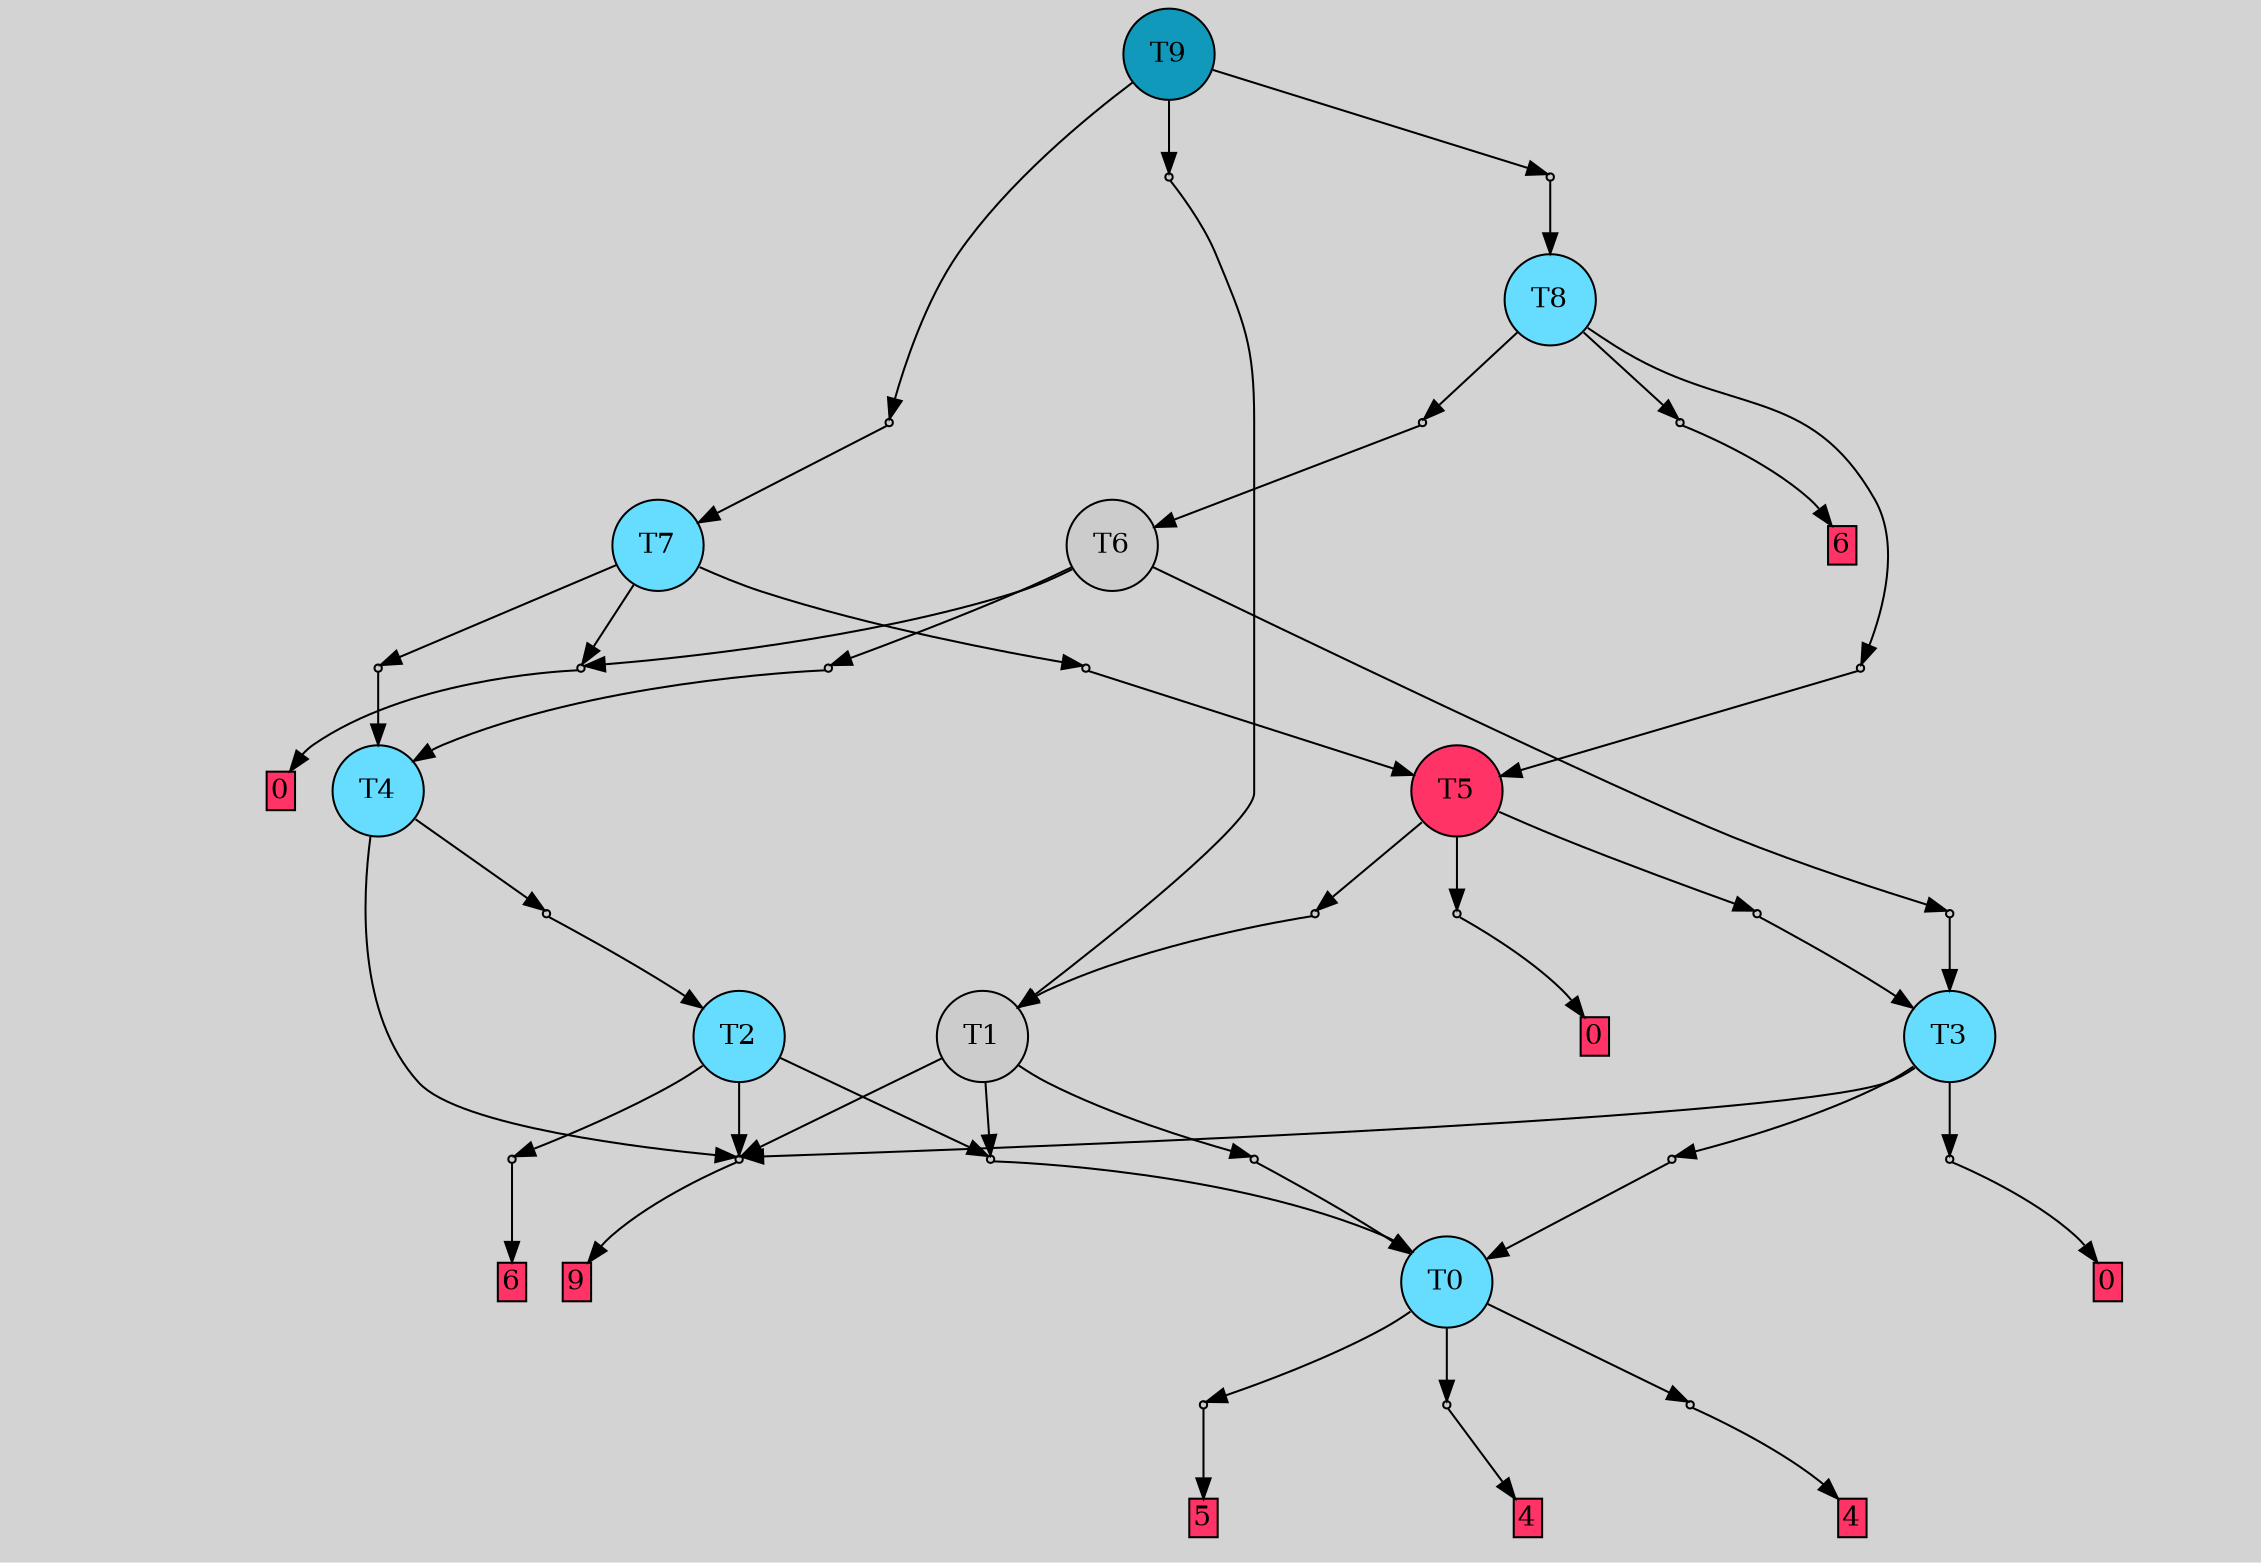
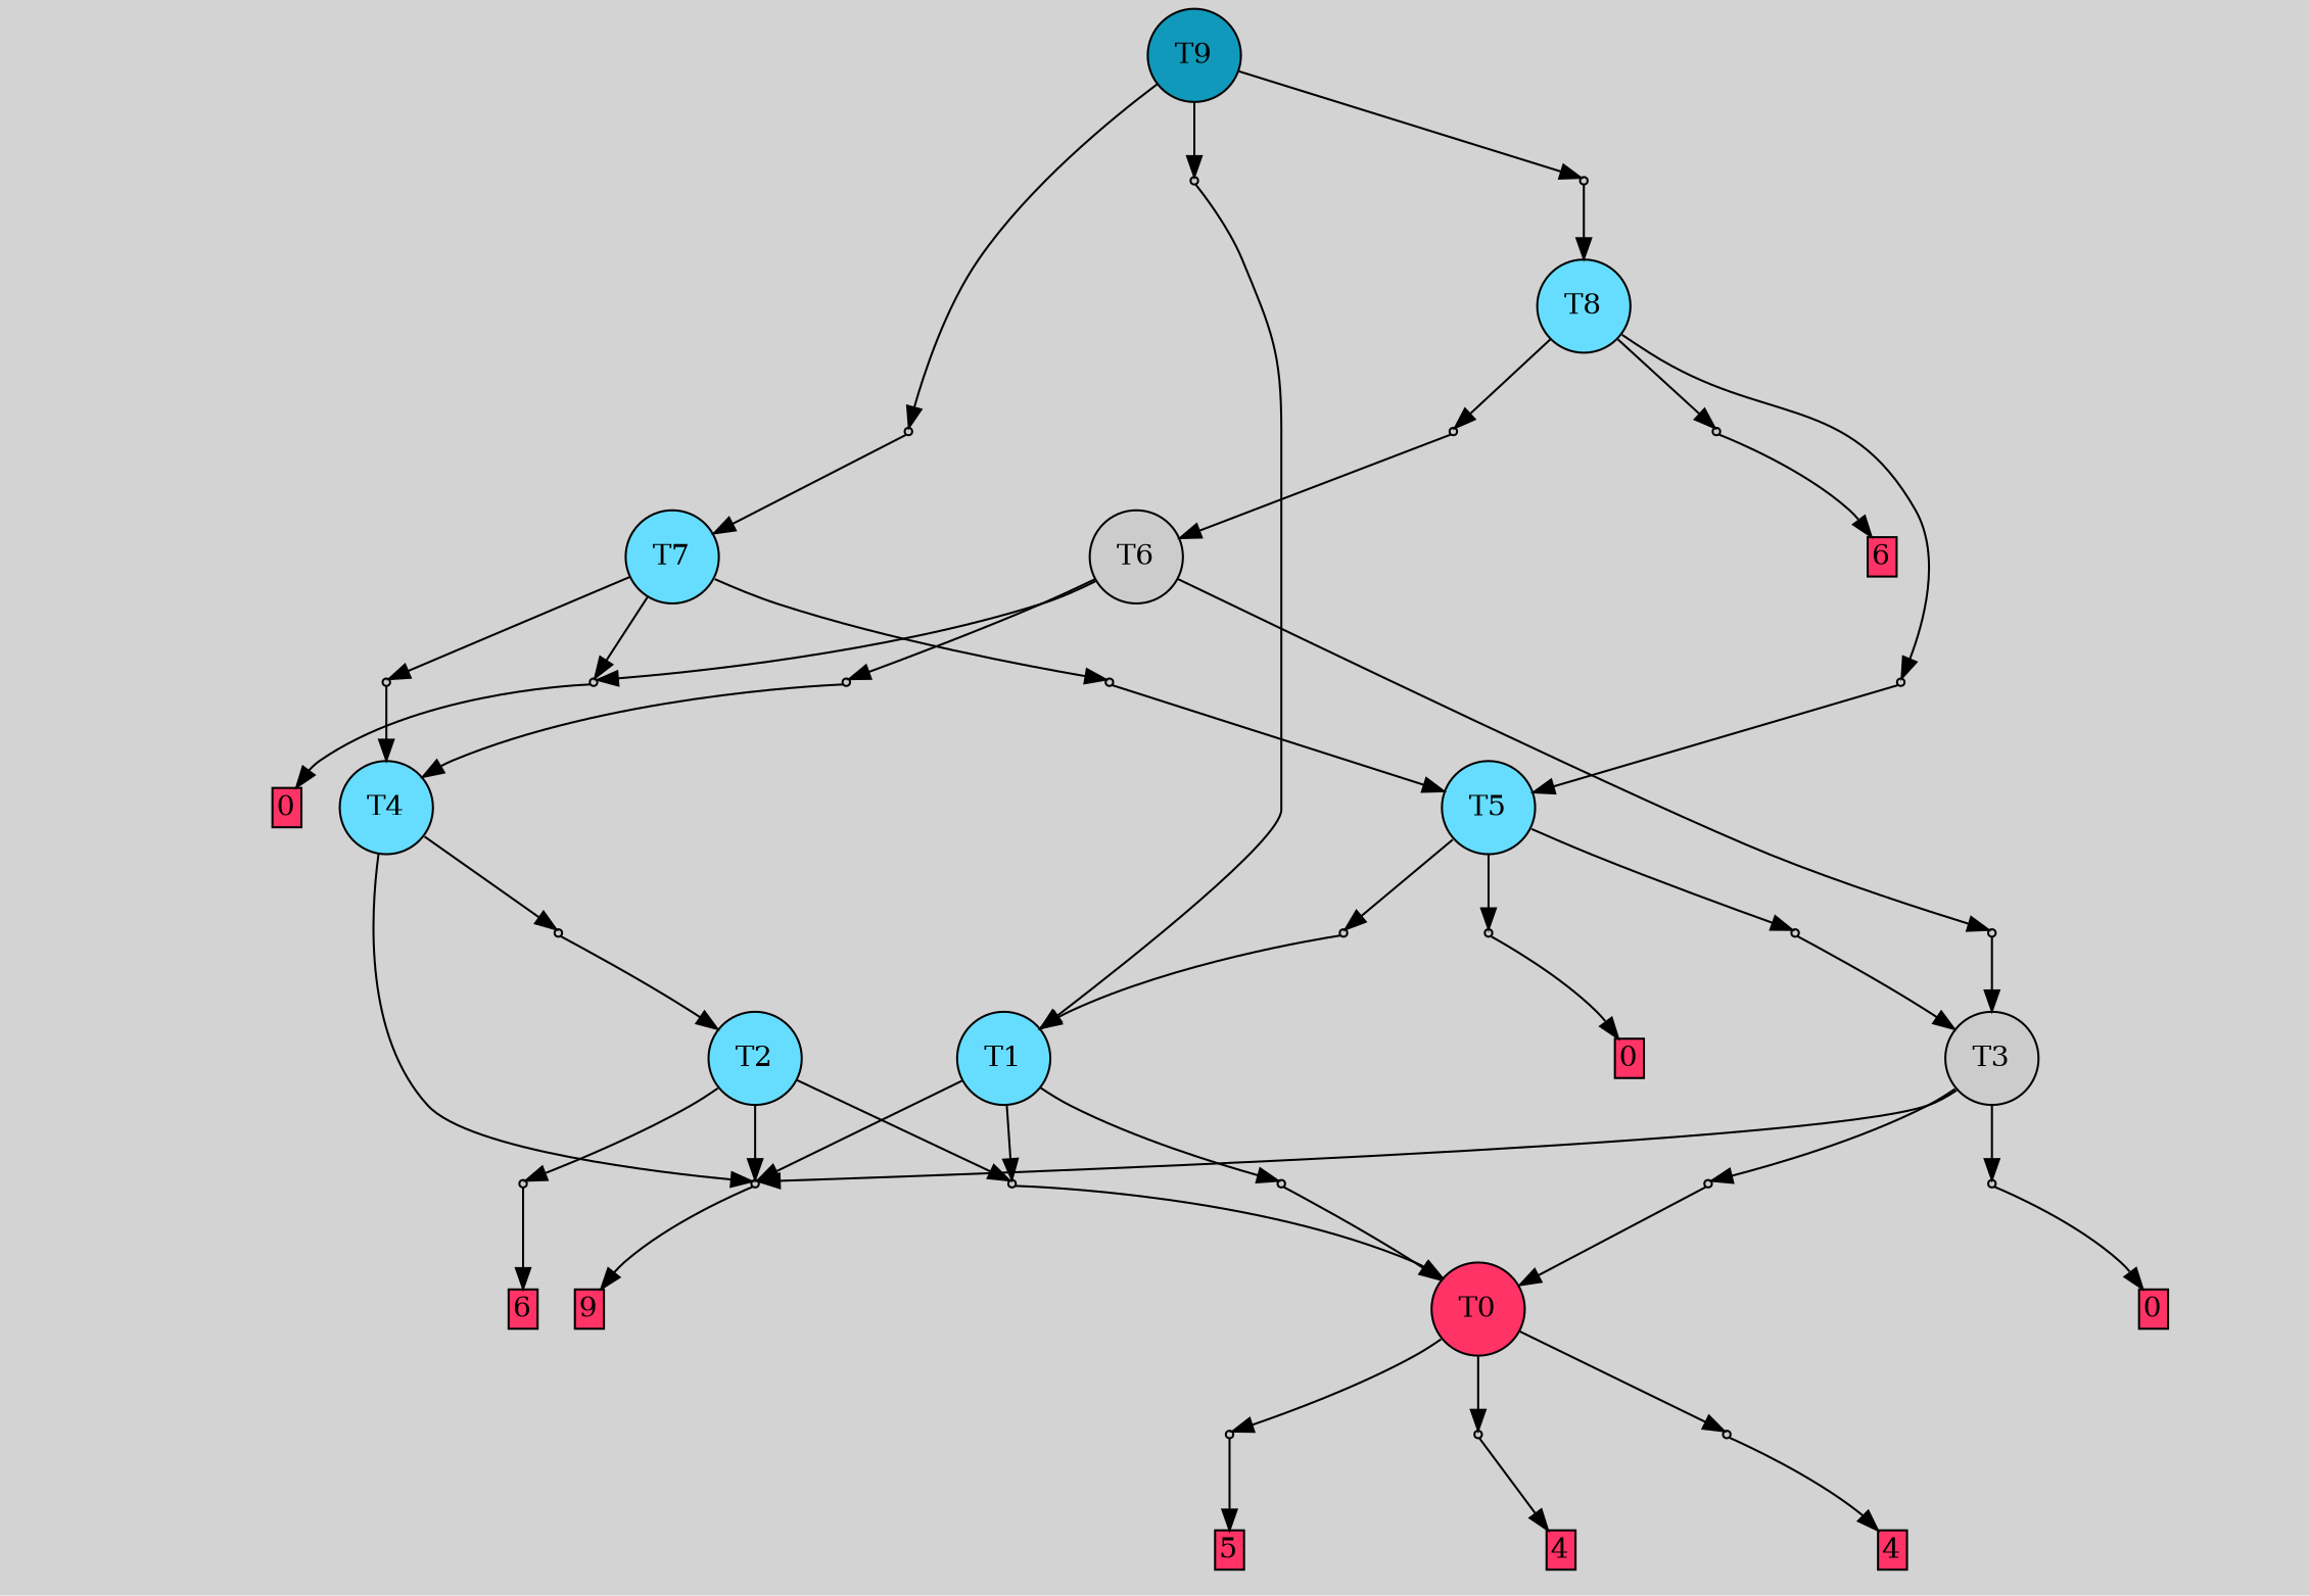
  digraph {
    bgcolor=lightgray
    node [fillcolor="#cccccc" shape=box style=filled]
    T9 [fillcolor="#1199bb" shape=circle]
    P21 [shape=point]
    P22 [shape=point]
    P23 [shape=point]
-   T0 [fillcolor="#66ddff" shape=circle]
+   T0 [fillcolor="#ff3366" shape=circle]
    P0 [shape=point]
    P1 [shape=point]
    P2 [shape=point]
    n9 [label="1|0&0|2#1|4&#92;n" style=invis fillcolor=""]
    n10 [fillcolor="#ff3366" height=0 label=5 margin=0.03 width=0]
    n11 [label="6|0&0|6#2|2&#92;n" style=invis fillcolor=""]
    n12 [fillcolor="#ff3366" height=0 label=4 margin=0.03 width=0]
    n13 [label="2|0&2|4#3|3&#92;n" style=invis fillcolor=""]
    n14 [fillcolor="#ff3366" height=0 label=4 margin=0.03 width=0]
-   T1 [shape=circle]
+   T1 [fillcolor="#66ddff" shape=circle]
    P3 [shape=point]
    P4 [shape=point]
    P5 [shape=point]
    n19 [label="6|0&3|2#0|7&#92;n" style=invis fillcolor=""]
    n20 [fillcolor="#ff3366" height=0 label=9 margin=0.03 width=0]
    n21 [label="0|3&0|5#3|3&#92;n7|0&0|3#4|3&#92;n" style=invis fillcolor=""]
    n22 [label="7|0&1|3#4|3&#92;n" style=invis fillcolor=""]
    T2 [fillcolor="#66ddff" shape=circle]
    P6 [shape=point]
    n25 [label="3|0&3|1#0|4&#92;n" style=invis fillcolor=""]
    n26 [fillcolor="#ff3366" height=0 label=6 margin=0.03 width=0]
-   T3 [fillcolor="#66ddff" shape=circle]
+   T3 [shape=circle]
    P7 [shape=point]
    P8 [shape=point]
    n30 [label="1|0&2|4#4|0&#92;n" style=invis fillcolor=""]
    n31 [label="2|0&3|4#1|0&#92;n" style=invis fillcolor=""]
    n32 [fillcolor="#ff3366" height=0 label=0 margin=0.03 width=0]
    T4 [fillcolor="#66ddff" shape=circle]
    P9 [shape=point]
    n35 [label="7|3&4|1#2|2&#92;n2|0&4|2#0|3&#92;n" style=invis fillcolor=""]
-   T5 [fillcolor="#ff3366" shape=circle]
+   T5 [fillcolor="#66ddff" shape=circle]
    P10 [shape=point]
    P11 [shape=point]
    P12 [shape=point]
    n40 [label="3|4&3|7#0|2&#92;n2|0&0|4#1|3&#92;n" style=invis fillcolor=""]
    n41 [fillcolor="#ff3366" height=0 label=0 margin=0.03 width=0]
    n42 [label="3|0&1|4#0|6&#92;n" style=invis fillcolor=""]
    n43 [label="7|0&2|3#4|3&#92;n" style=invis fillcolor=""]
    T6 [shape=circle]
    P13 [shape=point]
    P14 [shape=point]
    P15 [shape=point]
    n48 [label="3|0&2|2#0|5&#92;n" style=invis fillcolor=""]
    n49 [label="3|4&3|7#0|2&#92;n3|0&0|4#1|3&#92;n" style=invis fillcolor=""]
    n50 [fillcolor="#ff3366" height=0 label=0 margin=0.03 width=0]
    n51 [label="3|0&1|4#0|6&#92;n" style=invis fillcolor=""]
    T7 [fillcolor="#66ddff" shape=circle]
    P16 [shape=point]
    P17 [shape=point]
    n55 [label="3|0&2|2#0|5&#92;n" style=invis fillcolor=""]
    n56 [label="3|4&3|0#0|2&#92;n3|0&0|4#1|3&#92;n" style=invis fillcolor=""]
    T8 [fillcolor="#66ddff" shape=circle]
    P18 [shape=point]
    P19 [shape=point]
    P20 [shape=point]
    n61 [label="3|4&3|5#0|2&#92;n6|0&0|4#1|3&#92;n" style=invis fillcolor=""]
    n62 [label="7|0&4|2#4|1&#92;n" style=invis fillcolor=""]
    n63 [fillcolor="#ff3366" height=0 label=6 margin=0.03 width=0]
    n64 [label="3|4&3|0#0|3&#92;n3|0&0|4#1|3&#92;n" style=invis fillcolor=""]
    n65 [label="6|0&3|4#1|1&#92;n" style=invis fillcolor=""]
    n66 [label="7|0&2|3#4|3&#92;n" style=invis fillcolor=""]
    n67 [label="7|0&4|6#4|6&#92;n" style=invis fillcolor=""]
    subgraph sub_1 {
      rank=same
      T9
    }
    T9 -> P21
    T9 -> P22
    T9 -> P23
    P21 -> T1
    P21 -> n65 [style=invis]
    P22 -> T8
    P22 -> n66 [style=invis]
    P23 -> T7
    P23 -> n67 [style=invis]
    T0 -> P0
    T0 -> P1
    T0 -> P2
    P0 -> n9 [style=invis]
    P0 -> n10
    P1 -> n11 [style=invis]
    P1 -> n12
    P2 -> n13 [style=invis]
    P2 -> n14
    T1 -> P3
    T1 -> P4
    T1 -> P5
    P3 -> n19 [style=invis]
    P3 -> n20
    P4 -> T0
    P4 -> n21 [style=invis]
    P5 -> T0
    P5 -> n22 [style=invis]
    T2 -> P3
    T2 -> P5
    T2 -> P6
    P6 -> n25 [style=invis]
    P6 -> n26
    T3 -> P3
    T3 -> P7
    T3 -> P8
    P7 -> T0
    P7 -> n30 [style=invis]
    P8 -> n31 [style=invis]
    P8 -> n32
    T4 -> P3
    T4 -> P9
    P9 -> T2
    P9 -> n35 [style=invis]
    T5 -> P10
    T5 -> P11
    T5 -> P12
    P10 -> n40 [style=invis]
    P10 -> n41
    P11 -> T3
    P11 -> n42 [style=invis]
    P12 -> T1
    P12 -> n43 [style=invis]
    T6 -> P13
    T6 -> P14
    T6 -> P15
    P13 -> T4
    P13 -> n48 [style=invis]
    P14 -> n49 [style=invis]
    P14 -> n50
    P15 -> T3
    P15 -> n51 [style=invis]
    T7 -> P14
    T7 -> P16
    T7 -> P17
    P16 -> T4
    P16 -> n55 [style=invis]
    P17 -> T5
    P17 -> n56 [style=invis]
    T8 -> P18
    T8 -> P19
    T8 -> P20
    P18 -> T6
    P18 -> n61 [style=invis]
    P19 -> n62 [style=invis]
    P19 -> n63
    P20 -> T5
    P20 -> n64 [style=invis]
  }
